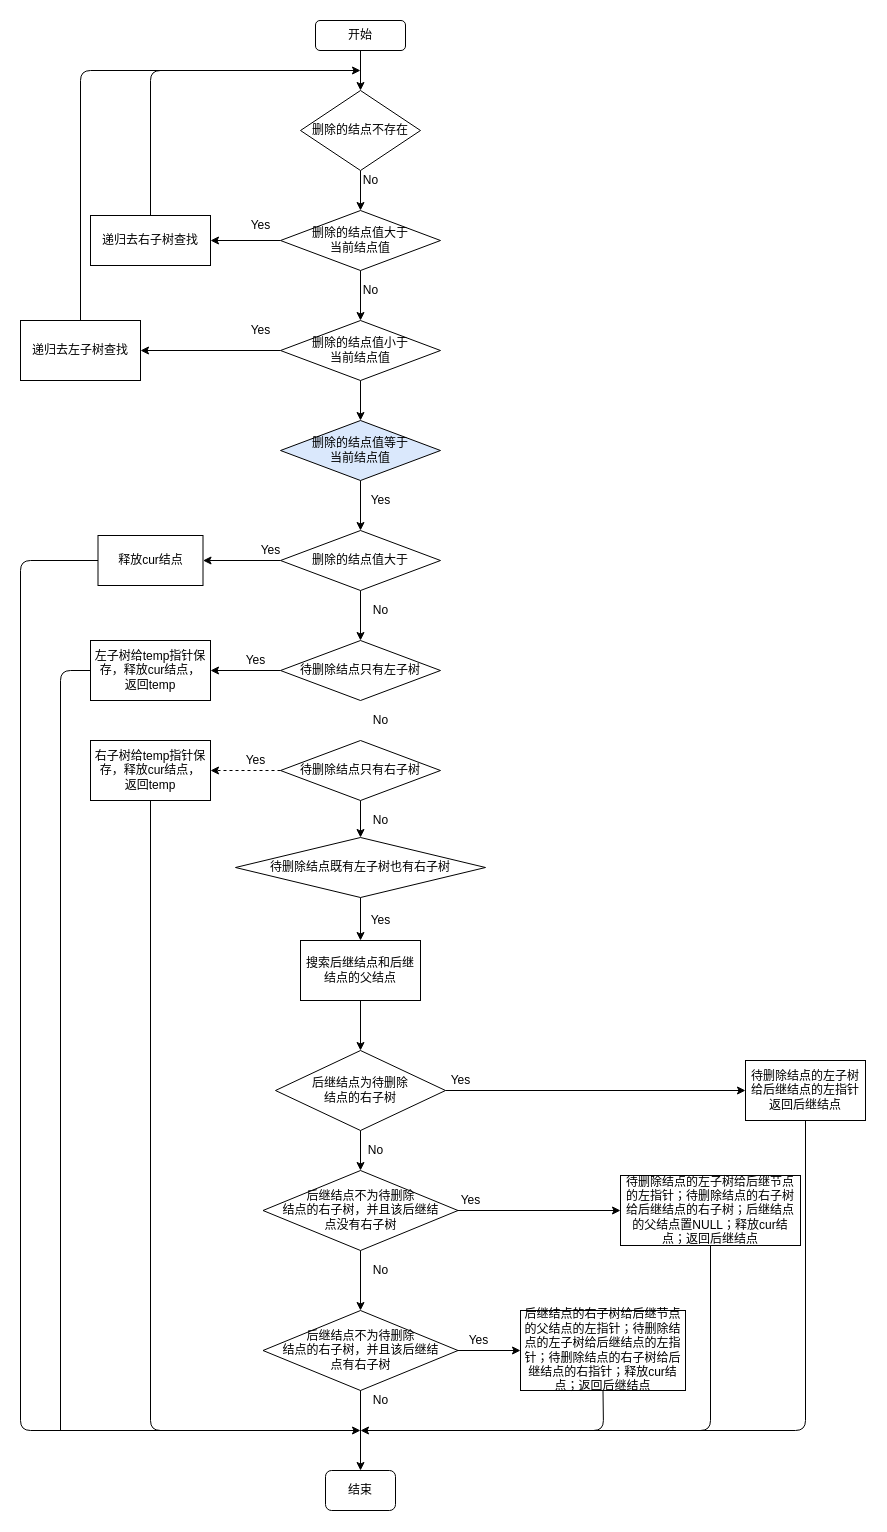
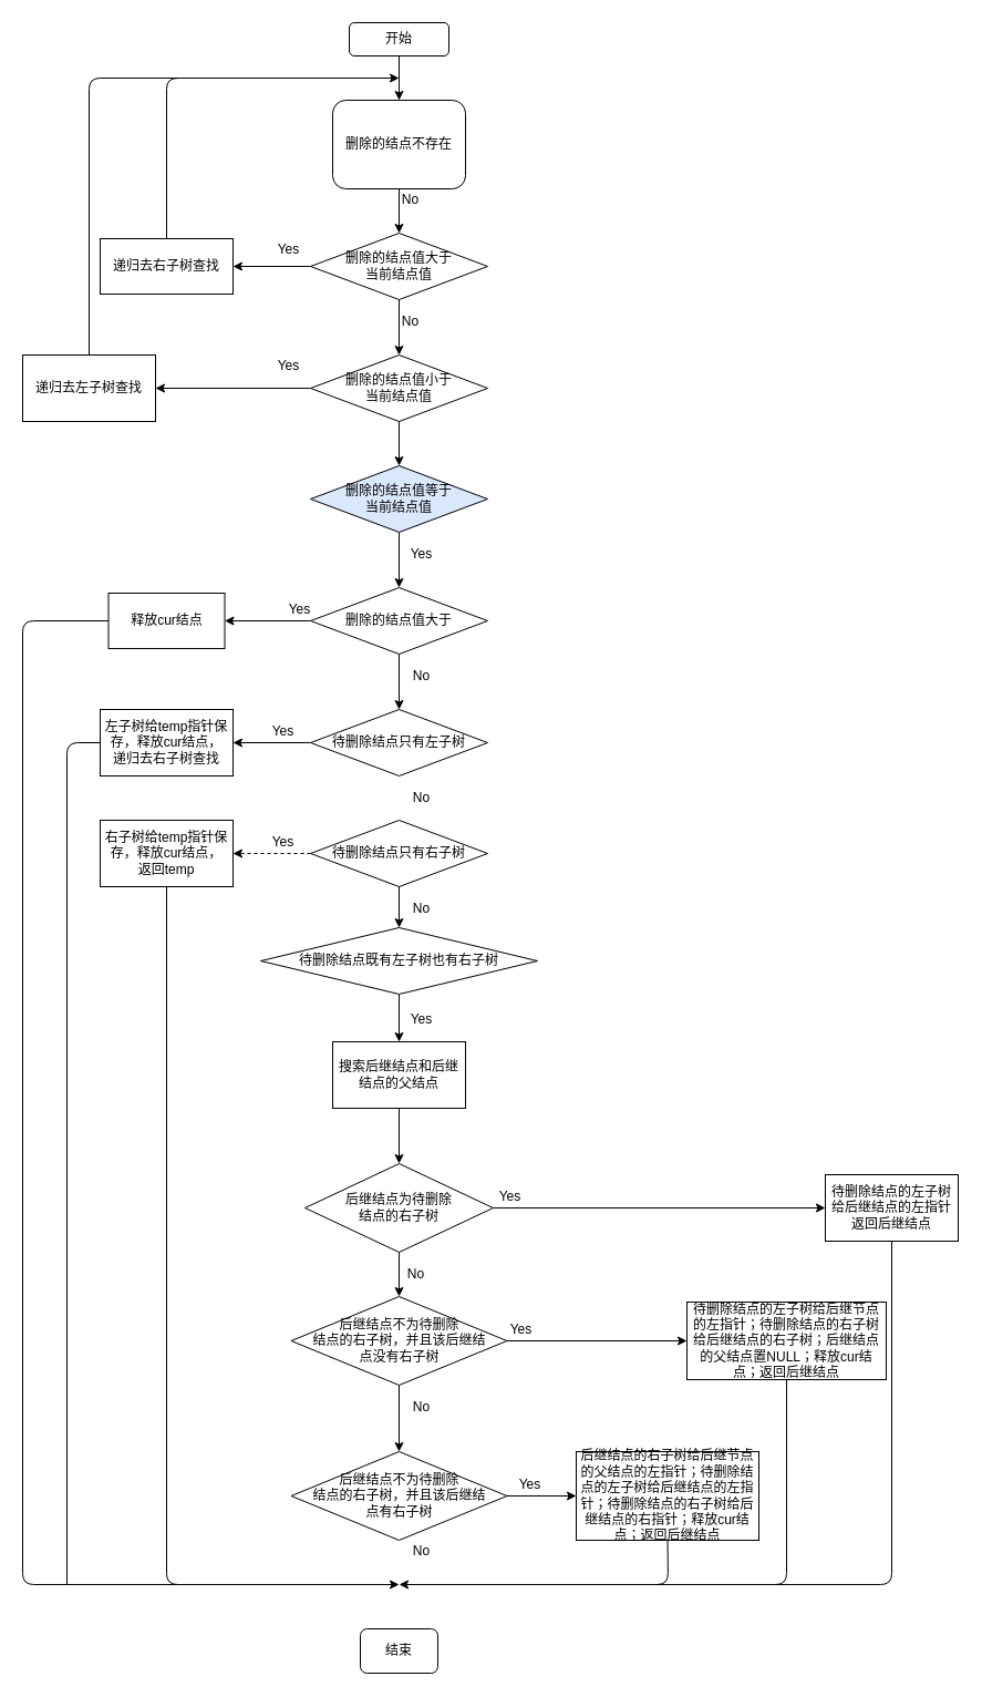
  <mxCell id="0" />
  <mxCell id="1" parent="0" />
  <mxCell id="2" value="" style="edgeStyle=orthogonalEdgeStyle;rounded=0;orthogonalLoop=1;jettySize=auto;html=1;" edge="1" parent="1" source="3" target="5"><mxGeometry relative="1" as="geometry" /></mxCell>
  <mxCell id="3" value="开始" style="rounded=1;whiteSpace=wrap;html=1;" vertex="1" parent="1"><mxGeometry x="315" y="20" width="90" height="30" as="geometry" /></mxCell>
  <mxCell id="4" value="" style="edgeStyle=orthogonalEdgeStyle;rounded=0;orthogonalLoop=1;jettySize=auto;html=1;" edge="1" parent="1" source="5" target="9"><mxGeometry relative="1" as="geometry" /></mxCell>
- <mxCell id="5" value="删除的结点不存在" style="rhombus;whiteSpace=wrap;html=1;" vertex="1" parent="1"><mxGeometry x="300" y="90" width="120" height="80" as="geometry" /></mxCell>
+ <mxCell id="5" value="删除的结点不存在" style="whiteSpace=wrap;html=1;rounded=1;" vertex="1" parent="1"><mxGeometry x="300" y="90" width="120" height="80" as="geometry" /></mxCell>
  <mxCell id="6" value="结束" style="rounded=1;whiteSpace=wrap;html=1;" vertex="1" parent="1"><mxGeometry x="325" y="1470" width="70" height="40" as="geometry" /></mxCell>
  <mxCell id="7" value="" style="edgeStyle=orthogonalEdgeStyle;rounded=0;orthogonalLoop=1;jettySize=auto;html=1;" edge="1" parent="1" source="9" target="11"><mxGeometry relative="1" as="geometry" /></mxCell>
  <mxCell id="8" value="" style="edgeStyle=orthogonalEdgeStyle;rounded=0;orthogonalLoop=1;jettySize=auto;html=1;" edge="1" parent="1" source="9" target="15"><mxGeometry relative="1" as="geometry" /></mxCell>
  <mxCell id="9" value="删除的结点值大于&lt;br&gt;当前结点值" style="rhombus;whiteSpace=wrap;html=1;" vertex="1" parent="1"><mxGeometry x="280" y="210" width="160" height="60" as="geometry" /></mxCell>
  <mxCell id="10" value="No" style="text;html=1;align=center;verticalAlign=middle;resizable=0;points=[];autosize=1;strokeColor=none;fillColor=none;" vertex="1" parent="1"><mxGeometry x="355" y="170" width="30" height="20" as="geometry" /></mxCell>
  <mxCell id="11" value="递归去右子树查找" style="whiteSpace=wrap;html=1;" vertex="1" parent="1"><mxGeometry x="90" y="215" width="120" height="50" as="geometry" /></mxCell>
  <mxCell id="12" value="Yes" style="text;html=1;align=center;verticalAlign=middle;resizable=0;points=[];autosize=1;strokeColor=none;fillColor=none;" vertex="1" parent="1"><mxGeometry x="240" y="215" width="40" height="20" as="geometry" /></mxCell>
  <mxCell id="13" value="" style="edgeStyle=orthogonalEdgeStyle;rounded=0;orthogonalLoop=1;jettySize=auto;html=1;" edge="1" parent="1" source="15" target="16"><mxGeometry relative="1" as="geometry" /></mxCell>
  <mxCell id="14" value="" style="edgeStyle=orthogonalEdgeStyle;rounded=0;orthogonalLoop=1;jettySize=auto;html=1;" edge="1" parent="1" source="15" target="20"><mxGeometry relative="1" as="geometry" /></mxCell>
  <mxCell id="15" value="删除的结点值小于&lt;br&gt;当前结点值" style="rhombus;whiteSpace=wrap;html=1;" vertex="1" parent="1"><mxGeometry x="280" y="320" width="160" height="60" as="geometry" /></mxCell>
  <mxCell id="16" value="递归去左子树查找" style="whiteSpace=wrap;html=1;" vertex="1" parent="1"><mxGeometry x="20" y="320" width="120" height="60" as="geometry" /></mxCell>
  <mxCell id="17" value="Yes" style="text;html=1;align=center;verticalAlign=middle;resizable=0;points=[];autosize=1;strokeColor=none;fillColor=none;" vertex="1" parent="1"><mxGeometry x="240" y="320" width="40" height="20" as="geometry" /></mxCell>
  <mxCell id="18" value="No" style="text;html=1;align=center;verticalAlign=middle;resizable=0;points=[];autosize=1;strokeColor=none;fillColor=none;" vertex="1" parent="1"><mxGeometry x="355" y="280" width="30" height="20" as="geometry" /></mxCell>
  <mxCell id="19" value="" style="edgeStyle=orthogonalEdgeStyle;rounded=0;orthogonalLoop=1;jettySize=auto;html=1;" edge="1" parent="1" source="20" target="23"><mxGeometry relative="1" as="geometry" /></mxCell>
  <mxCell id="20" value="删除的结点值等于&lt;br&gt;当前结点值" style="rhombus;whiteSpace=wrap;html=1;fillColor=#dae8fc;" vertex="1" parent="1"><mxGeometry x="280" y="420" width="160" height="60" as="geometry" /></mxCell>
  <mxCell id="21" value="" style="edgeStyle=orthogonalEdgeStyle;rounded=0;orthogonalLoop=1;jettySize=auto;html=1;" edge="1" parent="1" source="23" target="24"><mxGeometry relative="1" as="geometry" /></mxCell>
  <mxCell id="22" value="" style="edgeStyle=orthogonalEdgeStyle;rounded=0;orthogonalLoop=1;jettySize=auto;html=1;" edge="1" parent="1" source="23" target="27"><mxGeometry relative="1" as="geometry" /></mxCell>
  <mxCell id="23" value="删除的结点值大于" style="rhombus;whiteSpace=wrap;html=1;" vertex="1" parent="1"><mxGeometry x="280" y="530" width="160" height="60" as="geometry" /></mxCell>
  <mxCell id="24" value="释放cur结点" style="rounded=0;whiteSpace=wrap;html=1;" vertex="1" parent="1"><mxGeometry x="97.5" y="535" width="105" height="50" as="geometry" /></mxCell>
  <mxCell id="25" value="Yes" style="text;html=1;align=center;verticalAlign=middle;resizable=0;points=[];autosize=1;strokeColor=none;fillColor=none;" vertex="1" parent="1"><mxGeometry x="250" y="540" width="40" height="20" as="geometry" /></mxCell>
  <mxCell id="26" value="" style="edgeStyle=orthogonalEdgeStyle;rounded=0;orthogonalLoop=1;jettySize=auto;html=1;" edge="1" parent="1" source="27" target="28"><mxGeometry relative="1" as="geometry" /></mxCell>
  <mxCell id="27" value="待删除结点只有左子树" style="rhombus;whiteSpace=wrap;html=1;" vertex="1" parent="1"><mxGeometry x="280" y="640" width="160" height="60" as="geometry" /></mxCell>
- <mxCell id="28" value="左子树给temp指针保存，释放cur结点，&lt;br&gt;返回temp" style="whiteSpace=wrap;html=1;" vertex="1" parent="1"><mxGeometry x="90" y="640" width="120" height="60" as="geometry" /></mxCell>
+ <mxCell id="28" value="左子树给temp指针保存，释放cur结点，&lt;br&gt;递归去右子树查找" style="whiteSpace=wrap;html=1;" vertex="1" parent="1"><mxGeometry x="90" y="640" width="120" height="60" as="geometry" /></mxCell>
  <mxCell id="29" value="" style="edgeStyle=orthogonalEdgeStyle;rounded=0;orthogonalLoop=1;jettySize=auto;html=1;entryX=1;entryY=0.5;entryDx=0;entryDy=0;dashed=1;" edge="1" parent="1" source="31" target="32"><mxGeometry relative="1" as="geometry"><mxPoint x="240" y="900" as="targetPoint" /></mxGeometry></mxCell>
  <mxCell id="30" value="" style="edgeStyle=orthogonalEdgeStyle;rounded=0;orthogonalLoop=1;jettySize=auto;html=1;" edge="1" parent="1" source="31" target="36"><mxGeometry relative="1" as="geometry" /></mxCell>
  <mxCell id="31" value="待删除结点只有右子树" style="rhombus;whiteSpace=wrap;html=1;" vertex="1" parent="1"><mxGeometry x="280" y="740" width="160" height="60" as="geometry" /></mxCell>
  <mxCell id="32" value="右子树给temp指针保存，释放cur结点，&lt;br&gt;返回temp" style="whiteSpace=wrap;html=1;" vertex="1" parent="1"><mxGeometry x="90" y="740" width="120" height="60" as="geometry" /></mxCell>
  <mxCell id="33" value="Yes" style="text;html=1;align=center;verticalAlign=middle;resizable=0;points=[];autosize=1;strokeColor=none;fillColor=none;" vertex="1" parent="1"><mxGeometry x="235" y="650" width="40" height="20" as="geometry" /></mxCell>
  <mxCell id="34" value="Yes" style="text;html=1;align=center;verticalAlign=middle;resizable=0;points=[];autosize=1;strokeColor=none;fillColor=none;" vertex="1" parent="1"><mxGeometry x="235" y="750" width="40" height="20" as="geometry" /></mxCell>
  <mxCell id="35" value="" style="edgeStyle=orthogonalEdgeStyle;rounded=0;orthogonalLoop=1;jettySize=auto;html=1;" edge="1" parent="1" source="36" target="38"><mxGeometry relative="1" as="geometry" /></mxCell>
  <mxCell id="36" value="待删除结点既有左子树也有右子树" style="rhombus;whiteSpace=wrap;html=1;" vertex="1" parent="1"><mxGeometry x="235" y="837" width="250" height="60" as="geometry" /></mxCell>
  <mxCell id="37" value="" style="edgeStyle=orthogonalEdgeStyle;rounded=0;orthogonalLoop=1;jettySize=auto;html=1;" edge="1" parent="1" source="38" target="42"><mxGeometry relative="1" as="geometry" /></mxCell>
  <mxCell id="38" value="搜索后继结点和后继结点的父结点" style="whiteSpace=wrap;html=1;" vertex="1" parent="1"><mxGeometry x="300" y="940" width="120" height="60" as="geometry" /></mxCell>
  <mxCell id="39" value="Yes" style="text;html=1;align=center;verticalAlign=middle;resizable=0;points=[];autosize=1;strokeColor=none;fillColor=none;" vertex="1" parent="1"><mxGeometry x="360" y="910" width="40" height="20" as="geometry" /></mxCell>
  <mxCell id="40" value="" style="edgeStyle=orthogonalEdgeStyle;rounded=0;orthogonalLoop=1;jettySize=auto;html=1;" edge="1" parent="1" source="42" target="43"><mxGeometry relative="1" as="geometry" /></mxCell>
  <mxCell id="41" value="" style="edgeStyle=orthogonalEdgeStyle;rounded=0;orthogonalLoop=1;jettySize=auto;html=1;" edge="1" parent="1" source="42" target="47"><mxGeometry relative="1" as="geometry" /></mxCell>
  <mxCell id="42" value="后继结点为待删除&lt;br&gt;结点的右子树" style="rhombus;whiteSpace=wrap;html=1;" vertex="1" parent="1"><mxGeometry x="275" y="1050" width="170" height="80" as="geometry" /></mxCell>
  <mxCell id="43" value="待删除结点的左子树给后继结点的左指针&lt;br&gt;返回后继结点" style="whiteSpace=wrap;html=1;" vertex="1" parent="1"><mxGeometry x="745" y="1060" width="120" height="60" as="geometry" /></mxCell>
  <mxCell id="44" value="Yes" style="text;html=1;align=center;verticalAlign=middle;resizable=0;points=[];autosize=1;strokeColor=none;fillColor=none;" vertex="1" parent="1"><mxGeometry x="440" y="1070" width="40" height="20" as="geometry" /></mxCell>
  <mxCell id="45" value="" style="edgeStyle=orthogonalEdgeStyle;rounded=0;orthogonalLoop=1;jettySize=auto;html=1;" edge="1" parent="1" source="47" target="53"><mxGeometry relative="1" as="geometry" /></mxCell>
  <mxCell id="46" value="" style="edgeStyle=orthogonalEdgeStyle;rounded=0;orthogonalLoop=1;jettySize=auto;html=1;" edge="1" parent="1" source="47" target="56"><mxGeometry relative="1" as="geometry" /></mxCell>
  <mxCell id="47" value="后继结点不为待删除&lt;br&gt;结点的右子树，并且该后继结&lt;br&gt;点没有右子树" style="rhombus;whiteSpace=wrap;html=1;" vertex="1" parent="1"><mxGeometry x="262.5" y="1170" width="195" height="80" as="geometry" /></mxCell>
  <mxCell id="48" value="No" style="text;html=1;align=center;verticalAlign=middle;resizable=0;points=[];autosize=1;strokeColor=none;fillColor=none;" vertex="1" parent="1"><mxGeometry x="360" y="1140" width="30" height="20" as="geometry" /></mxCell>
  <mxCell id="49" value="Yes" style="text;html=1;align=center;verticalAlign=middle;resizable=0;points=[];autosize=1;strokeColor=none;fillColor=none;" vertex="1" parent="1"><mxGeometry x="360" y="490" width="40" height="20" as="geometry" /></mxCell>
  <mxCell id="50" value="No" style="text;html=1;align=center;verticalAlign=middle;resizable=0;points=[];autosize=1;strokeColor=none;fillColor=none;" vertex="1" parent="1"><mxGeometry x="365" y="600" width="30" height="20" as="geometry" /></mxCell>
  <mxCell id="51" value="No" style="text;html=1;align=center;verticalAlign=middle;resizable=0;points=[];autosize=1;strokeColor=none;fillColor=none;" vertex="1" parent="1"><mxGeometry x="365" y="710" width="30" height="20" as="geometry" /></mxCell>
  <mxCell id="52" value="No" style="text;html=1;align=center;verticalAlign=middle;resizable=0;points=[];autosize=1;strokeColor=none;fillColor=none;" vertex="1" parent="1"><mxGeometry x="365" y="810" width="30" height="20" as="geometry" /></mxCell>
  <mxCell id="53" value="待删除结点的左子树给后继节点的左指针；待删除结点的右子树给后继结点的右子树；后继结点的父结点置NULL；释放cur结点；返回后继结点" style="whiteSpace=wrap;html=1;" vertex="1" parent="1"><mxGeometry x="620" y="1175" width="180" height="70" as="geometry" /></mxCell>
  <mxCell id="54" value="Yes" style="text;html=1;align=center;verticalAlign=middle;resizable=0;points=[];autosize=1;strokeColor=none;fillColor=none;" vertex="1" parent="1"><mxGeometry x="450" y="1190" width="40" height="20" as="geometry" /></mxCell>
  <mxCell id="55" value="" style="edgeStyle=orthogonalEdgeStyle;rounded=0;orthogonalLoop=1;jettySize=auto;html=1;" edge="1" parent="1" source="56" target="58"><mxGeometry relative="1" as="geometry" /></mxCell>
  <mxCell id="56" value="后继结点不为待删除&lt;br&gt;结点的右子树，并且该后继结&lt;br&gt;点有右子树" style="rhombus;whiteSpace=wrap;html=1;" vertex="1" parent="1"><mxGeometry x="262.5" y="1310" width="195" height="80" as="geometry" /></mxCell>
  <mxCell id="57" value="No" style="text;html=1;align=center;verticalAlign=middle;resizable=0;points=[];autosize=1;strokeColor=none;fillColor=none;" vertex="1" parent="1"><mxGeometry x="365" y="1260" width="30" height="20" as="geometry" /></mxCell>
  <mxCell id="58" value="&lt;span&gt;后继结点的右子树给后继节点的父结点的左指针；待删除结点的左子树给后继结点的左指针；待删除结点的右子树给后继结点的右指针；&lt;/span&gt;&lt;span&gt;释放cur结点；返回后继结点&lt;/span&gt;" style="whiteSpace=wrap;html=1;" vertex="1" parent="1"><mxGeometry x="520" y="1310" width="165" height="80" as="geometry" /></mxCell>
  <mxCell id="59" value="Yes" style="text;html=1;align=center;verticalAlign=middle;resizable=0;points=[];autosize=1;strokeColor=none;fillColor=none;" vertex="1" parent="1"><mxGeometry x="457.5" y="1330" width="40" height="20" as="geometry" /></mxCell>
- <mxCell id="60" value="" style="endArrow=classic;html=1;exitX=0.5;exitY=1;exitDx=0;exitDy=0;entryX=0.5;entryY=0;entryDx=0;entryDy=0;" edge="1" parent="1" source="56" target="6"><mxGeometry width="50" height="50" relative="1" as="geometry"><mxPoint x="500" y="1330" as="sourcePoint" /><mxPoint x="550" y="1280" as="targetPoint" /></mxGeometry></mxCell>
  <mxCell id="61" value="No" style="text;html=1;align=center;verticalAlign=middle;resizable=0;points=[];autosize=1;strokeColor=none;fillColor=none;" vertex="1" parent="1"><mxGeometry x="365" y="1390" width="30" height="20" as="geometry" /></mxCell>
  <mxCell id="62" value="" style="endArrow=classic;html=1;exitX=0.5;exitY=0;exitDx=0;exitDy=0;" edge="1" parent="1" source="11"><mxGeometry width="50" height="50" relative="1" as="geometry"><mxPoint x="600" y="200" as="sourcePoint" /><mxPoint x="360" y="70" as="targetPoint" /><Array as="points"><mxPoint x="150" y="70" /></Array></mxGeometry></mxCell>
  <mxCell id="63" value="" style="endArrow=none;html=1;exitX=0.5;exitY=0;exitDx=0;exitDy=0;" edge="1" parent="1" source="16"><mxGeometry width="50" height="50" relative="1" as="geometry"><mxPoint x="600" y="200" as="sourcePoint" /><mxPoint x="170" y="70" as="targetPoint" /><Array as="points"><mxPoint x="80" y="70" /></Array></mxGeometry></mxCell>
  <mxCell id="64" value="" style="endArrow=classic;html=1;exitX=0.5;exitY=1;exitDx=0;exitDy=0;" edge="1" parent="1" source="32"><mxGeometry width="50" height="50" relative="1" as="geometry"><mxPoint x="600" y="1380" as="sourcePoint" /><mxPoint x="360" y="1430" as="targetPoint" /><Array as="points"><mxPoint x="150" y="1430" /></Array></mxGeometry></mxCell>
  <mxCell id="65" value="" style="endArrow=none;html=1;entryX=0;entryY=0.5;entryDx=0;entryDy=0;" edge="1" parent="1" target="24"><mxGeometry width="50" height="50" relative="1" as="geometry"><mxPoint x="170" y="1430" as="sourcePoint" /><mxPoint x="90" y="560" as="targetPoint" /><Array as="points"><mxPoint x="20" y="1430" /><mxPoint x="20" y="560" /></Array></mxGeometry></mxCell>
  <mxCell id="66" value="" style="endArrow=none;html=1;" edge="1" parent="1"><mxGeometry width="50" height="50" relative="1" as="geometry"><mxPoint x="90" y="670" as="sourcePoint" /><mxPoint x="60" y="1430" as="targetPoint" /><Array as="points"><mxPoint x="60" y="670" /></Array></mxGeometry></mxCell>
  <mxCell id="67" value="" style="endArrow=classic;html=1;exitX=0.5;exitY=1;exitDx=0;exitDy=0;" edge="1" parent="1" source="58"><mxGeometry width="50" height="50" relative="1" as="geometry"><mxPoint x="860" y="1340" as="sourcePoint" /><mxPoint x="360" y="1430" as="targetPoint" /><Array as="points"><mxPoint x="603" y="1430" /></Array></mxGeometry></mxCell>
  <mxCell id="68" value="" style="endArrow=none;html=1;exitX=0.5;exitY=1;exitDx=0;exitDy=0;" edge="1" parent="1" source="53"><mxGeometry width="50" height="50" relative="1" as="geometry"><mxPoint x="860" y="1340" as="sourcePoint" /><mxPoint x="580" y="1430" as="targetPoint" /><Array as="points"><mxPoint x="710" y="1430" /></Array></mxGeometry></mxCell>
  <mxCell id="69" value="" style="endArrow=none;html=1;entryX=0.5;entryY=1;entryDx=0;entryDy=0;" edge="1" parent="1" target="43"><mxGeometry width="50" height="50" relative="1" as="geometry"><mxPoint x="690" y="1430" as="sourcePoint" /><mxPoint x="910" y="1290" as="targetPoint" /><Array as="points"><mxPoint x="805" y="1430" /></Array></mxGeometry></mxCell>
